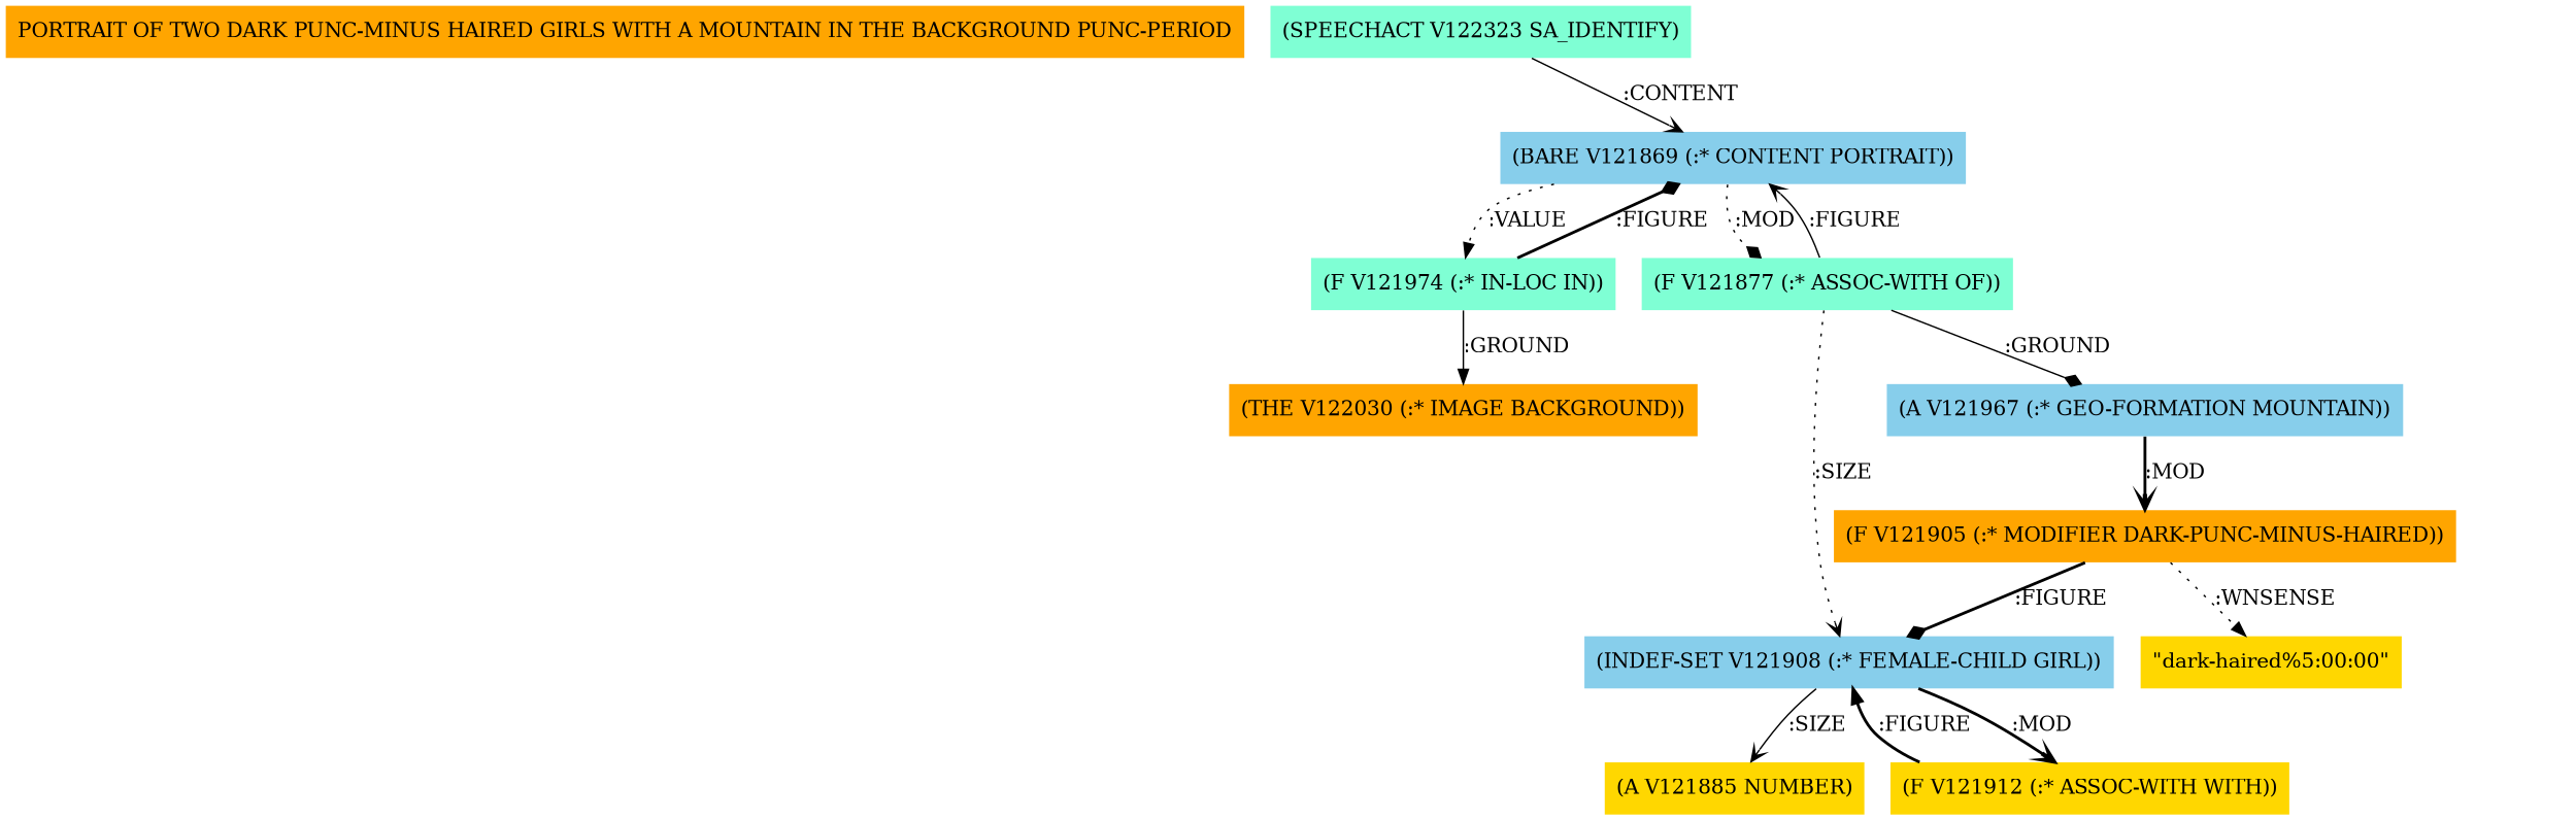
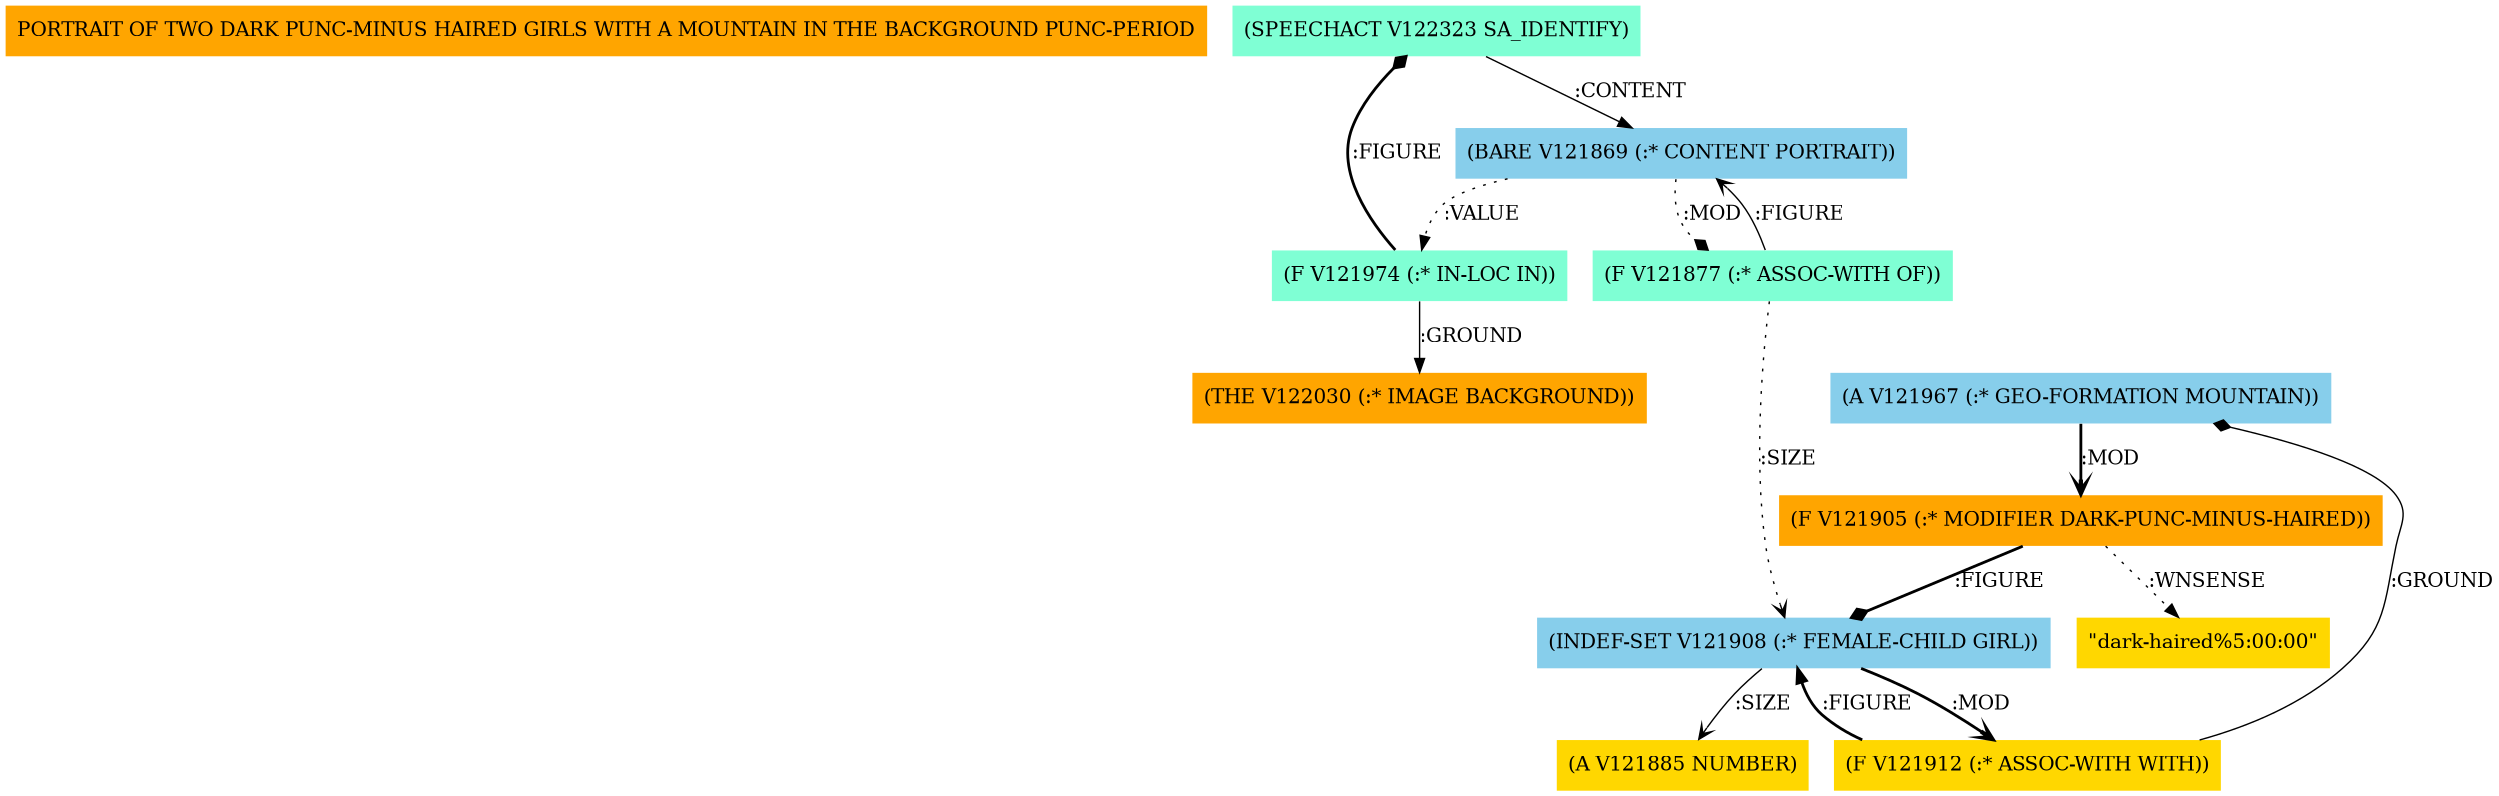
  digraph {
    node [color=darkgreen fillcolor=orange shape=none style=filled]
    edge [arrowhead=vee style=solid]
    "PORTRAIT OF TWO DARK PUNC-MINUS HAIRED GIRLS WITH A MOUNTAIN IN THE BACKGROUND PUNC-PERIOD" [color=gray40]
    n2 [fillcolor=aquamarine label="(SPEECHACT V122323 SA_IDENTIFY)"]
    n3 [color=deeppink fillcolor=skyblue label="(BARE V121869 (:* CONTENT PORTRAIT))"]
    n4 [color=deeppink fillcolor=aquamarine label="(F V121974 (:* IN-LOC IN))"]
    n5 [color=gray40 fillcolor=aquamarine label="(F V121877 (:* ASSOC-WITH OF))"]
    n6 [label="(THE V122030 (:* IMAGE BACKGROUND))"]
    n7 [color=gray40 fillcolor=skyblue label="(INDEF-SET V121908 (:* FEMALE-CHILD GIRL))"]
    n8 [fillcolor=gold label="(A V121885 NUMBER)"]
    n9 [fillcolor=gold label="(F V121912 (:* ASSOC-WITH WITH))"]
    n10 [color=gray40 fillcolor=skyblue label="(A V121967 (:* GEO-FORMATION MOUNTAIN))"]
    n11 [color=deeppink label="(F V121905 (:* MODIFIER DARK-PUNC-MINUS-HAIRED))"]
    n12 [fillcolor=gold label="\"dark-haired%5:00:00\""]
-   n2 -> n3 [label=":CONTENT"]
+   n2 -> n3 [arrowhead=normal label=":CONTENT"]
    n3 -> n4 [arrowhead=normal label=":VALUE" style=dotted]
    n3 -> n5 [arrowhead=diamond label=":MOD" style=dotted]
-   n4 -> n3 [arrowhead=diamond label=":FIGURE" style=bold]
+   n4 -> n2 [arrowhead=diamond label=":FIGURE" style=bold]
    n4 -> n6 [arrowhead=normal label=":GROUND"]
    n5 -> n3 [label=":FIGURE"]
    n5 -> n7 [label=":SIZE" style=dotted]
    n7 -> n8 [label=":SIZE"]
    n7 -> n9 [label=":MOD" style=bold]
    n9 -> n7 [arrowhead=normal label=":FIGURE" style=bold]
-   n5 -> n10 [arrowhead=diamond label=":GROUND"]
+   n9 -> n10 [arrowhead=diamond label=":GROUND"]
    n10 -> n11 [label=":MOD" style=bold]
    n11 -> n7 [arrowhead=diamond label=":FIGURE" style=bold]
    n11 -> n12 [arrowhead=normal label=":WNSENSE" style=dotted]
  }
